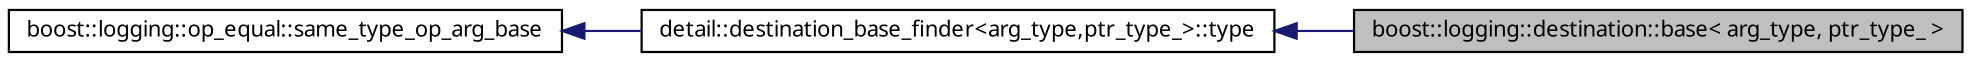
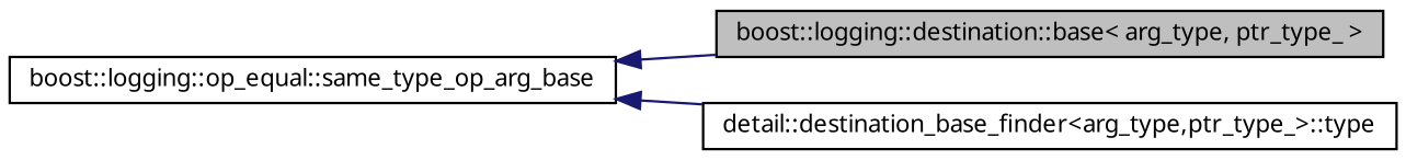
  digraph {
    rankdir=LR
    node [color=black fillcolor=white fontname="FreeSans.ttf" fontsize=10 shape=record style=filled]
    edge [color=midnightblue dir=back fontname="FreeSans.ttf" fontsize=10 labelfontname="FreeSans.ttf" labelfontsize=10 style=solid]
    n1 [fillcolor=grey75 fontcolor=black height=0.2 label="boost::logging::destination::base\< arg_type, ptr_type_ \>" width=0.4]
    n2 [height=0.2 label="detail::destination_base_finder\<arg_type,ptr_type_\>::type" width=0.4]
    n3 [height=0.2 label="boost::logging::op_equal::same_type_op_arg_base" width=0.4]
-   n2 -> n1
+   n3 -> n1
    n3 -> n2
  }
